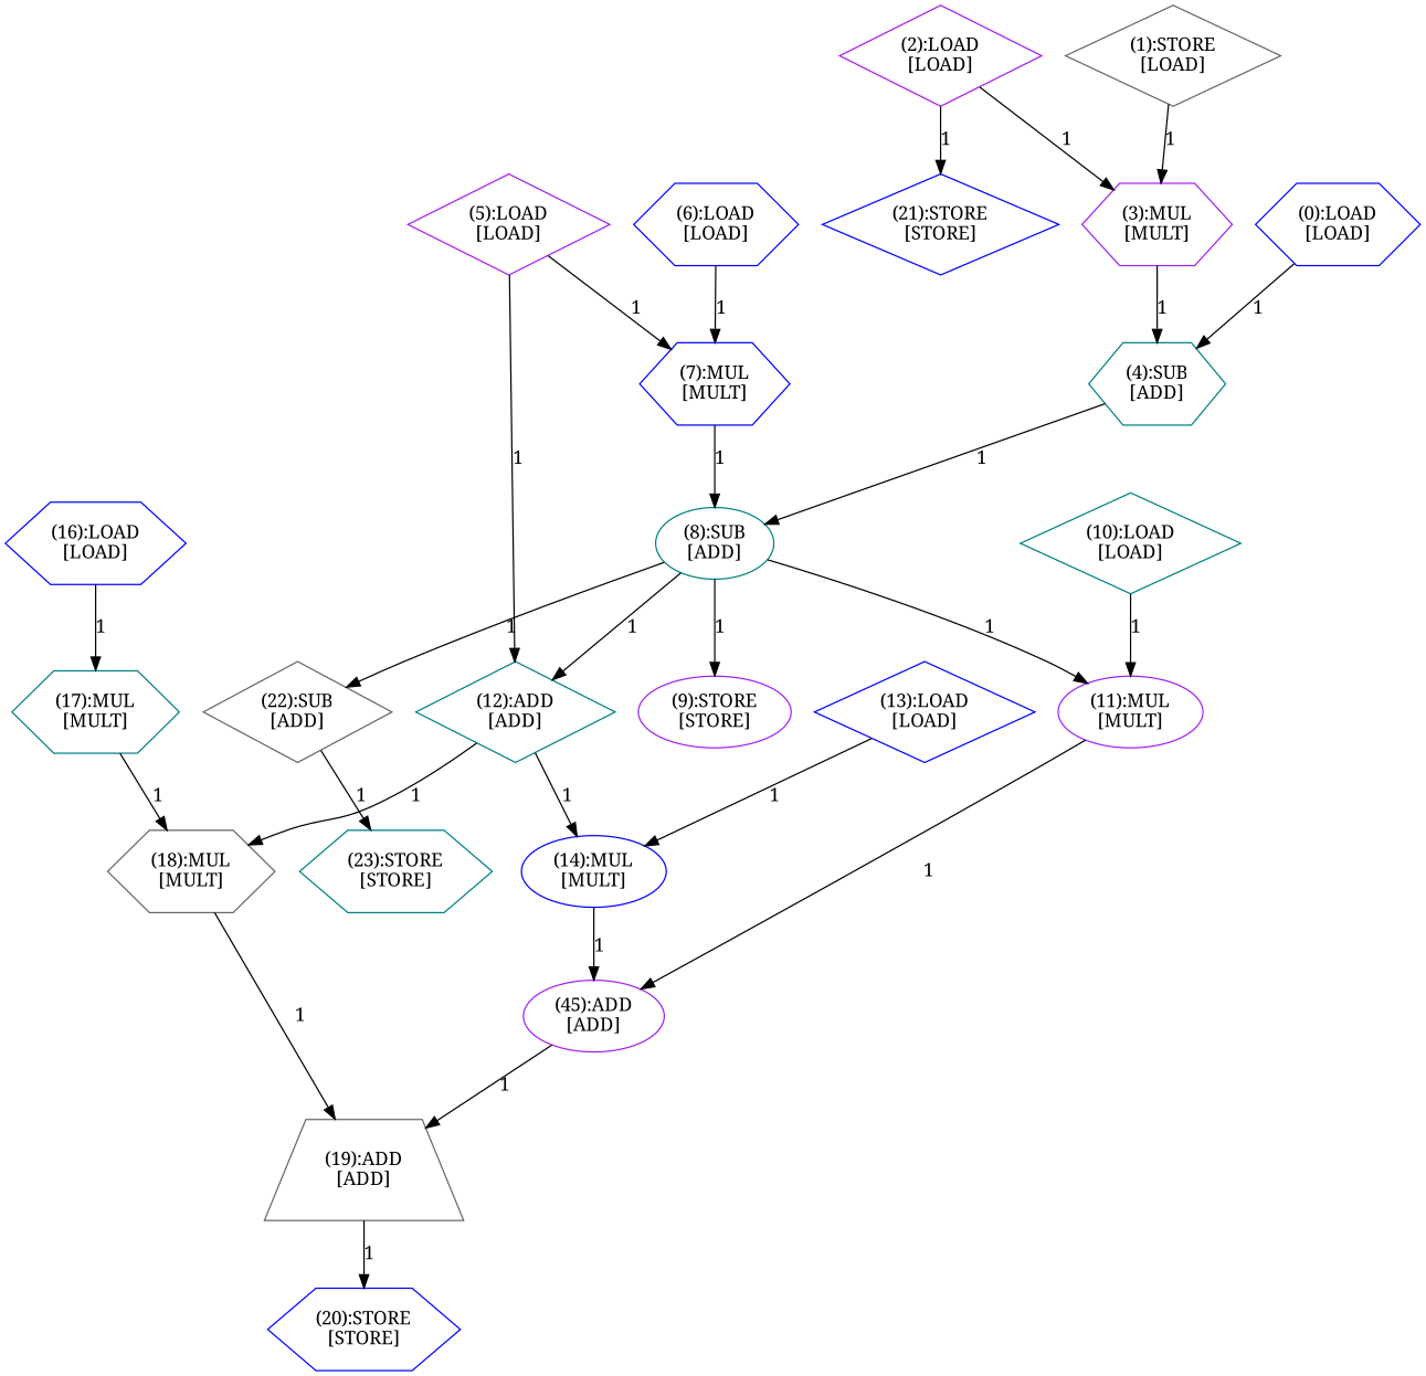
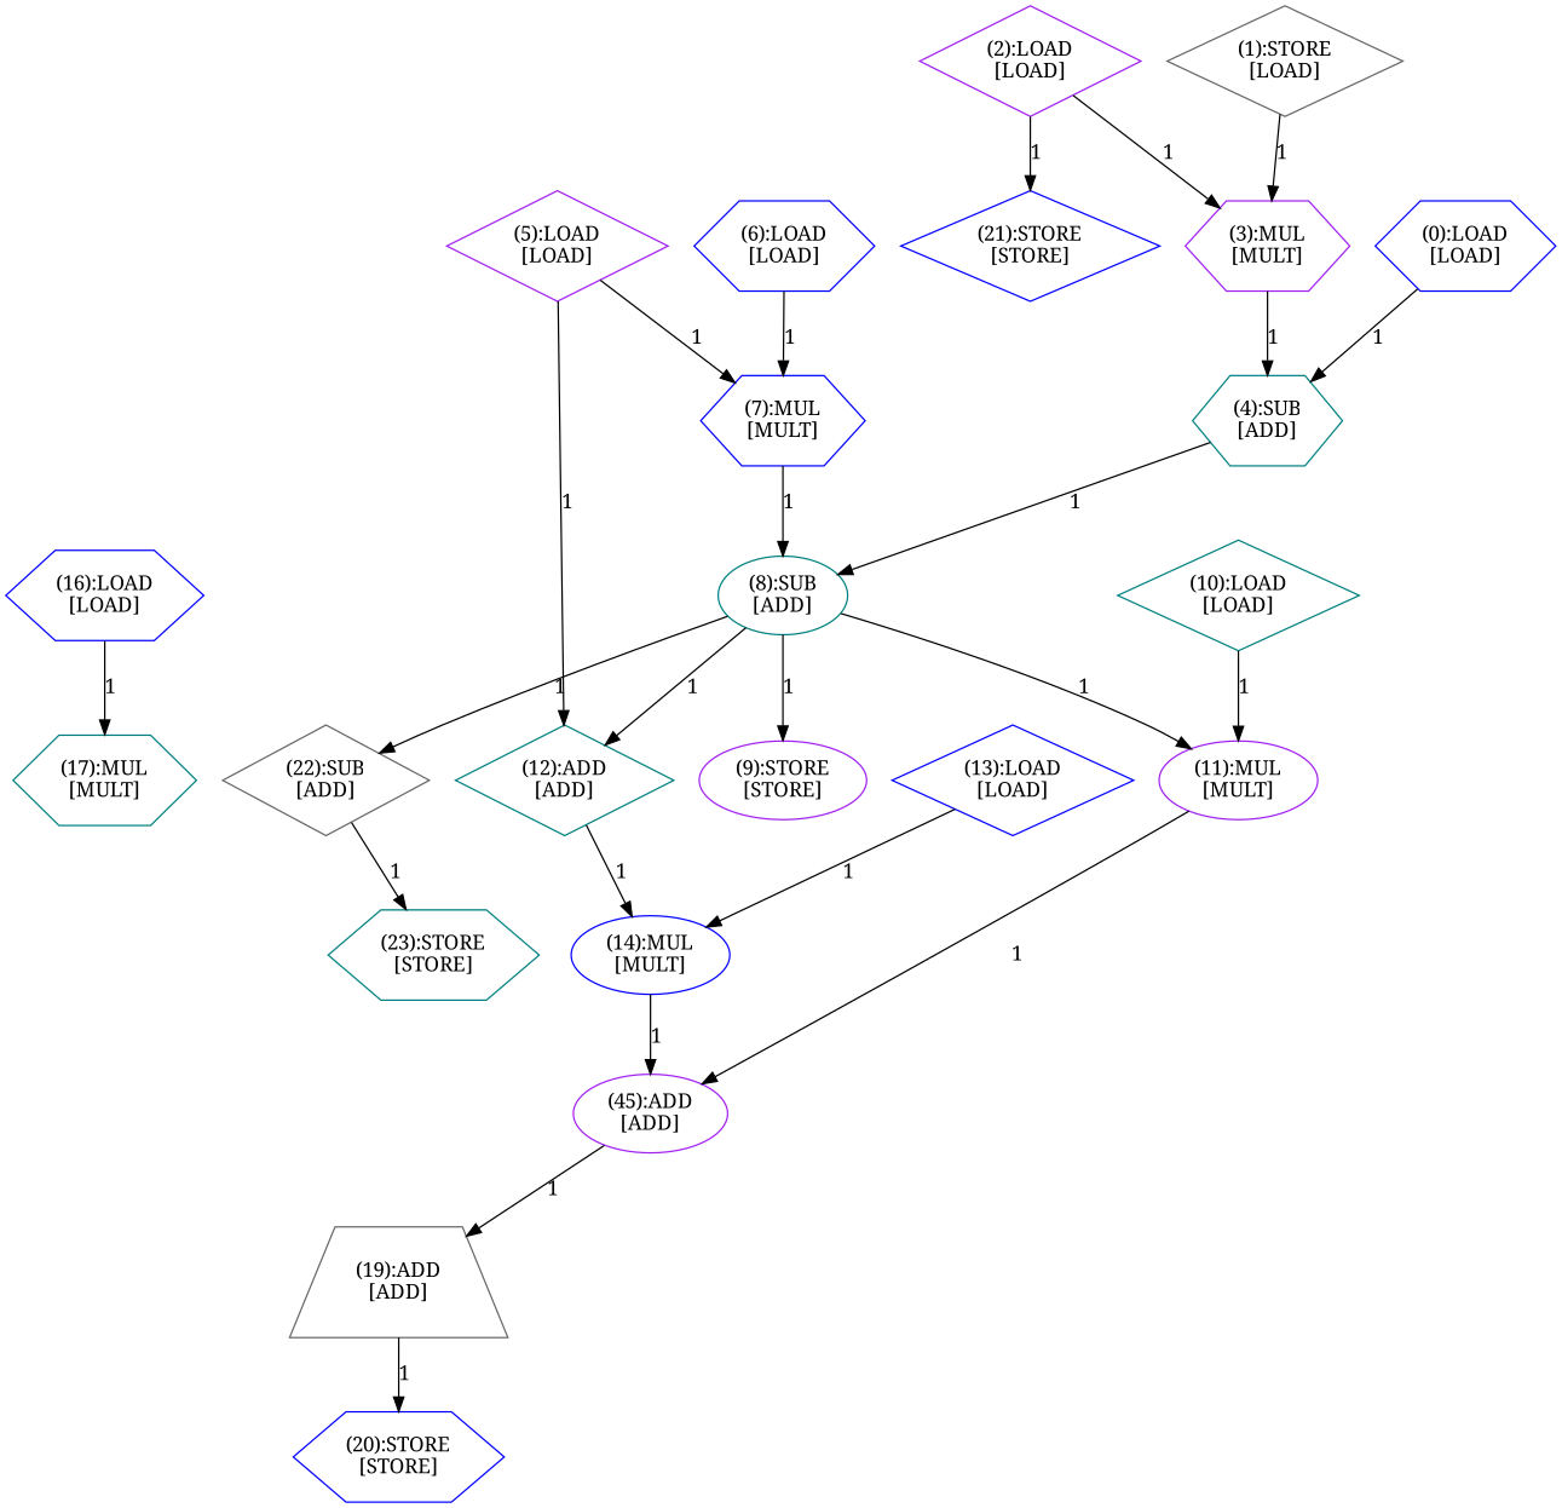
  digraph {
    fontname="Noto Serif"
    node [color=blue fontname="Noto Serif" shape=hexagon]
    edge [fontname="Noto Serif"]
    n1 [label="(0):LOAD\n[LOAD]"]
    n2 [color=teal label="(4):SUB\n[ADD]"]
    n3 [color=teal label="(8):SUB\n[ADD]" shape=ellipse]
    n4 [color=teal label="(12):ADD\n[ADD]" shape=diamond]
    n5 [color=purple label="(9):STORE\n[STORE]" shape=ellipse]
    n6 [color=purple label="(11):MUL\n[MULT]" shape=ellipse]
    n7 [color=gray40 label="(22):SUB\n[ADD]" shape=diamond]
    n8 [color=gray40 label="(1):STORE\n[LOAD]" shape=diamond]
    n9 [color=purple label="(3):MUL\n[MULT]"]
    n10 [color=purple label="(2):LOAD\n[LOAD]" shape=diamond]
    n11 [label="(21):STORE\n[STORE]" shape=diamond]
    n12 [label="(14):MUL\n[MULT]" shape=ellipse]
-   n13 [color=gray40 label="(18):MUL\n[MULT]"]
    n14 [color=purple label="(45):ADD\n[ADD]" shape=ellipse]
    n15 [color=teal label="(23):STORE\n[STORE]"]
    n16 [color=purple label="(5):LOAD\n[LOAD]" shape=diamond]
    n17 [label="(7):MUL\n[MULT]"]
    n18 [color=gray40 label="(19):ADD\n[ADD]" shape=trapezium]
    n19 [label="(6):LOAD\n[LOAD]"]
    n20 [color=teal label="(10):LOAD\n[LOAD]" shape=diamond]
    n21 [label="(20):STORE\n[STORE]"]
    n22 [label="(13):LOAD\n[LOAD]" shape=diamond]
    n23 [label="(16):LOAD\n[LOAD]"]
    n24 [color=teal label="(17):MUL\n[MULT]"]
    n1 -> n2 [label=1]
    n2 -> n3 [label=1]
    n3 -> n4 [label=1]
    n3 -> n5 [label=1]
    n3 -> n6 [label=1]
    n3 -> n7 [label=1]
    n4 -> n12 [label=1]
-   n4 -> n13 [label=1]
    n6 -> n14 [label=1]
    n7 -> n15 [label=1]
    n8 -> n9 [label=1]
    n9 -> n2 [label=1]
    n10 -> n9 [label=1]
    n10 -> n11 [label=1]
    n12 -> n14 [label=1]
-   n13 -> n18 [label=1]
    n14 -> n18 [label=1]
    n16 -> n4 [label=1]
    n16 -> n17 [label=1]
    n17 -> n3 [label=1]
    n18 -> n21 [label=1]
    n19 -> n17 [label=1]
    n20 -> n6 [label=1]
    n22 -> n12 [label=1]
    n23 -> n24 [label=1]
-   n24 -> n13 [label=1]
  }
